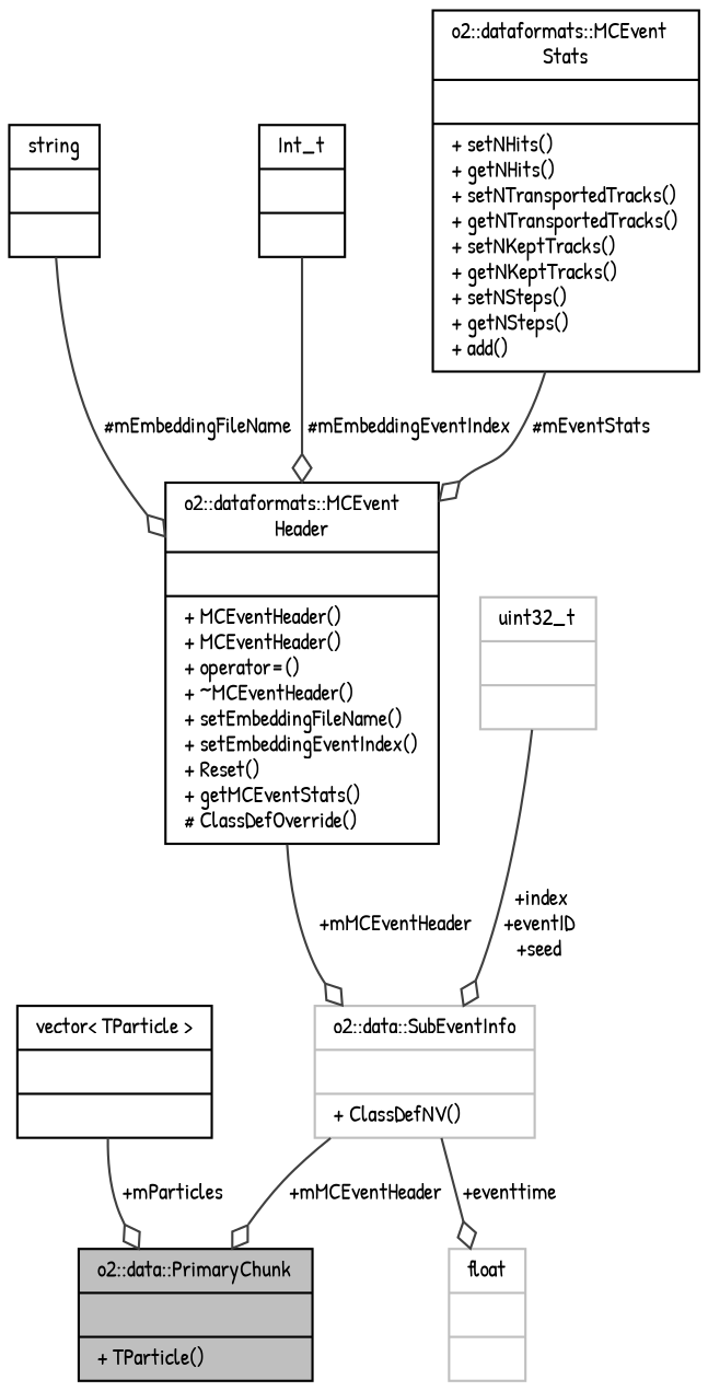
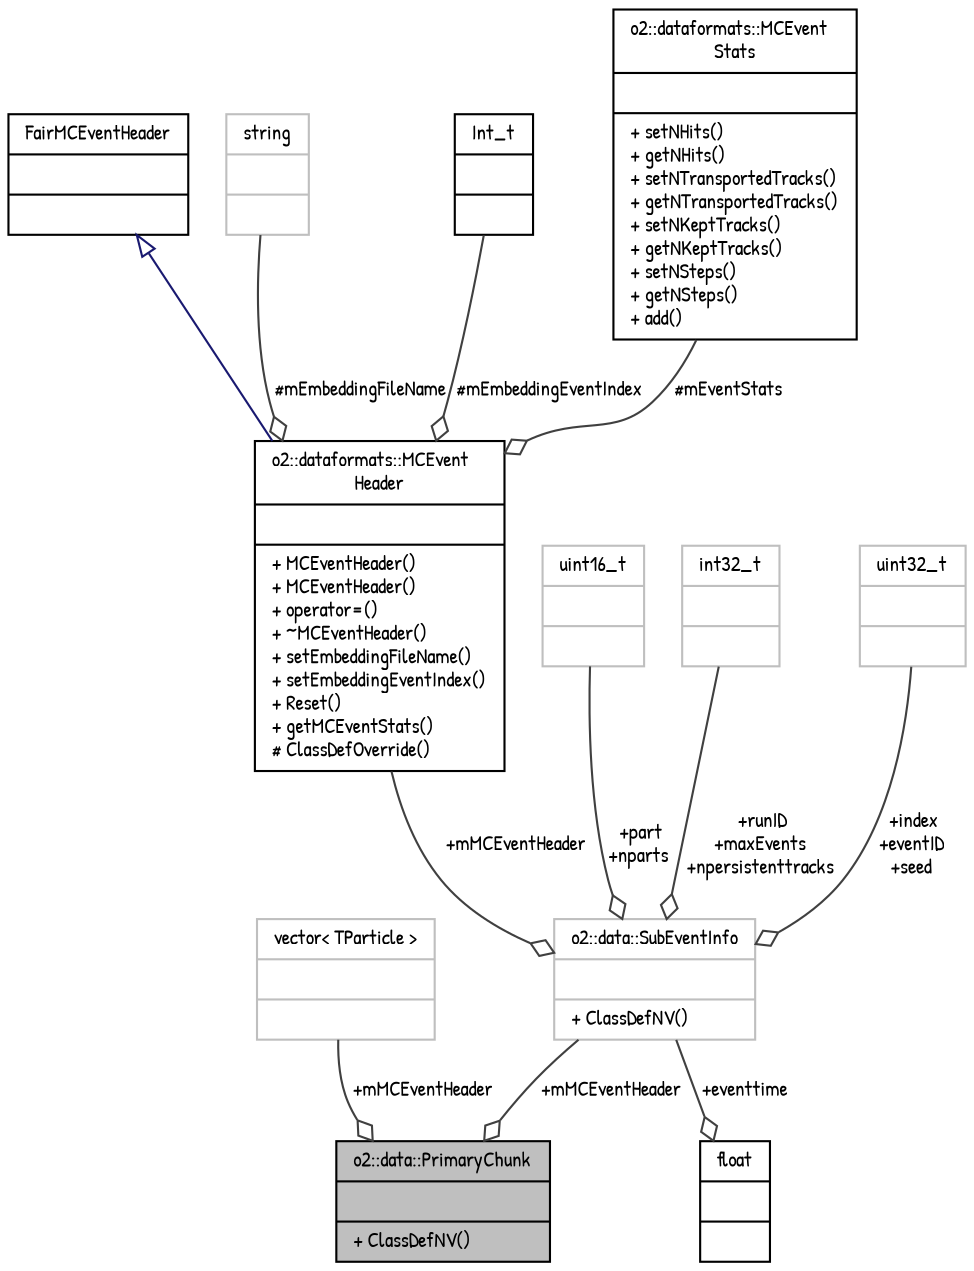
  digraph {
    fontname="Patrick Hand"
    node [color=black fontname="Patrick Hand" fontsize=10 shape=record]
    edge [arrowhead=odiamond color=grey25 fontname="Patrick Hand" fontsize=10 labelfontname=Helvetica labelfontsize=10 style=solid]
-   n1 [fillcolor=grey75 fontcolor=black height=0.2 label="{o2::data::PrimaryChunk\n||+ TParticle()\l}" style=filled width=0.4]
-   n2 [height=0.2 label="{vector\< TParticle \>\n||}" width=0.4]
+   n1 [fillcolor=grey75 fontcolor=black height=0.2 label="{o2::data::PrimaryChunk\n||+ ClassDefNV()\l}" style=filled width=0.4]
+   n2 [color=grey75 height=0.2 label="{vector\< TParticle \>\n||}" width=0.4]
    n3 [color=grey75 height=0.2 label="{o2::data::SubEventInfo\n||+ ClassDefNV()\l}" width=0.4]
-   n4 [color=grey75 height=0.2 label="{float\n||}" width=0.4]
+   n4 [height=0.2 label="{float\n||}" width=0.4]
    n5 [height=0.2 label="{o2::dataformats::MCEvent\lHeader\n||+ MCEventHeader()\l+ MCEventHeader()\l+ operator=()\l+ ~MCEventHeader()\l+ setEmbeddingFileName()\l+ setEmbeddingEventIndex()\l+ Reset()\l+ getMCEventStats()\l# ClassDefOverride()\l}" width=0.4]
-   n7 [height=0.2 label="{string\n||}" width=0.4]
+   n6 [height=0.2 label="{FairMCEventHeader\n||}" width=0.4]
+   n7 [color=grey75 height=0.2 label="{string\n||}" width=0.4]
    n8 [height=0.2 label="{Int_t\n||}" width=0.4]
    n9 [height=0.2 label="{o2::dataformats::MCEvent\lStats\n||+ setNHits()\l+ getNHits()\l+ setNTransportedTracks()\l+ getNTransportedTracks()\l+ setNKeptTracks()\l+ getNKeptTracks()\l+ setNSteps()\l+ getNSteps()\l+ add()\l}" width=0.4]
+   n10 [color=grey75 height=0.2 label="{uint16_t\n||}" width=0.4]
+   n11 [color=grey75 height=0.2 label="{int32_t\n||}" width=0.4]
    n12 [color=grey75 height=0.2 label="{uint32_t\n||}" width=0.4]
-   n2 -> n1 [label=" +mParticles"]
+   n2 -> n1 [label=" +mMCEventHeader"]
    n3 -> n1 [label=" +mMCEventHeader"]
    n3 -> n4 [label=" +eventtime"]
    n5 -> n3 [label=" +mMCEventHeader"]
+   n6 -> n5 [arrowtail=onormal color=midnightblue dir=back arrowhead=""]
    n7 -> n5 [label=" #mEmbeddingFileName"]
    n8 -> n5 [label=" #mEmbeddingEventIndex"]
    n9 -> n5 [label=" #mEventStats"]
+   n10 -> n3 [label=" +part\n+nparts"]
+   n11 -> n3 [label=" +runID\n+maxEvents\n+npersistenttracks"]
    n12 -> n3 [label=" +index\n+eventID\n+seed"]
  }
